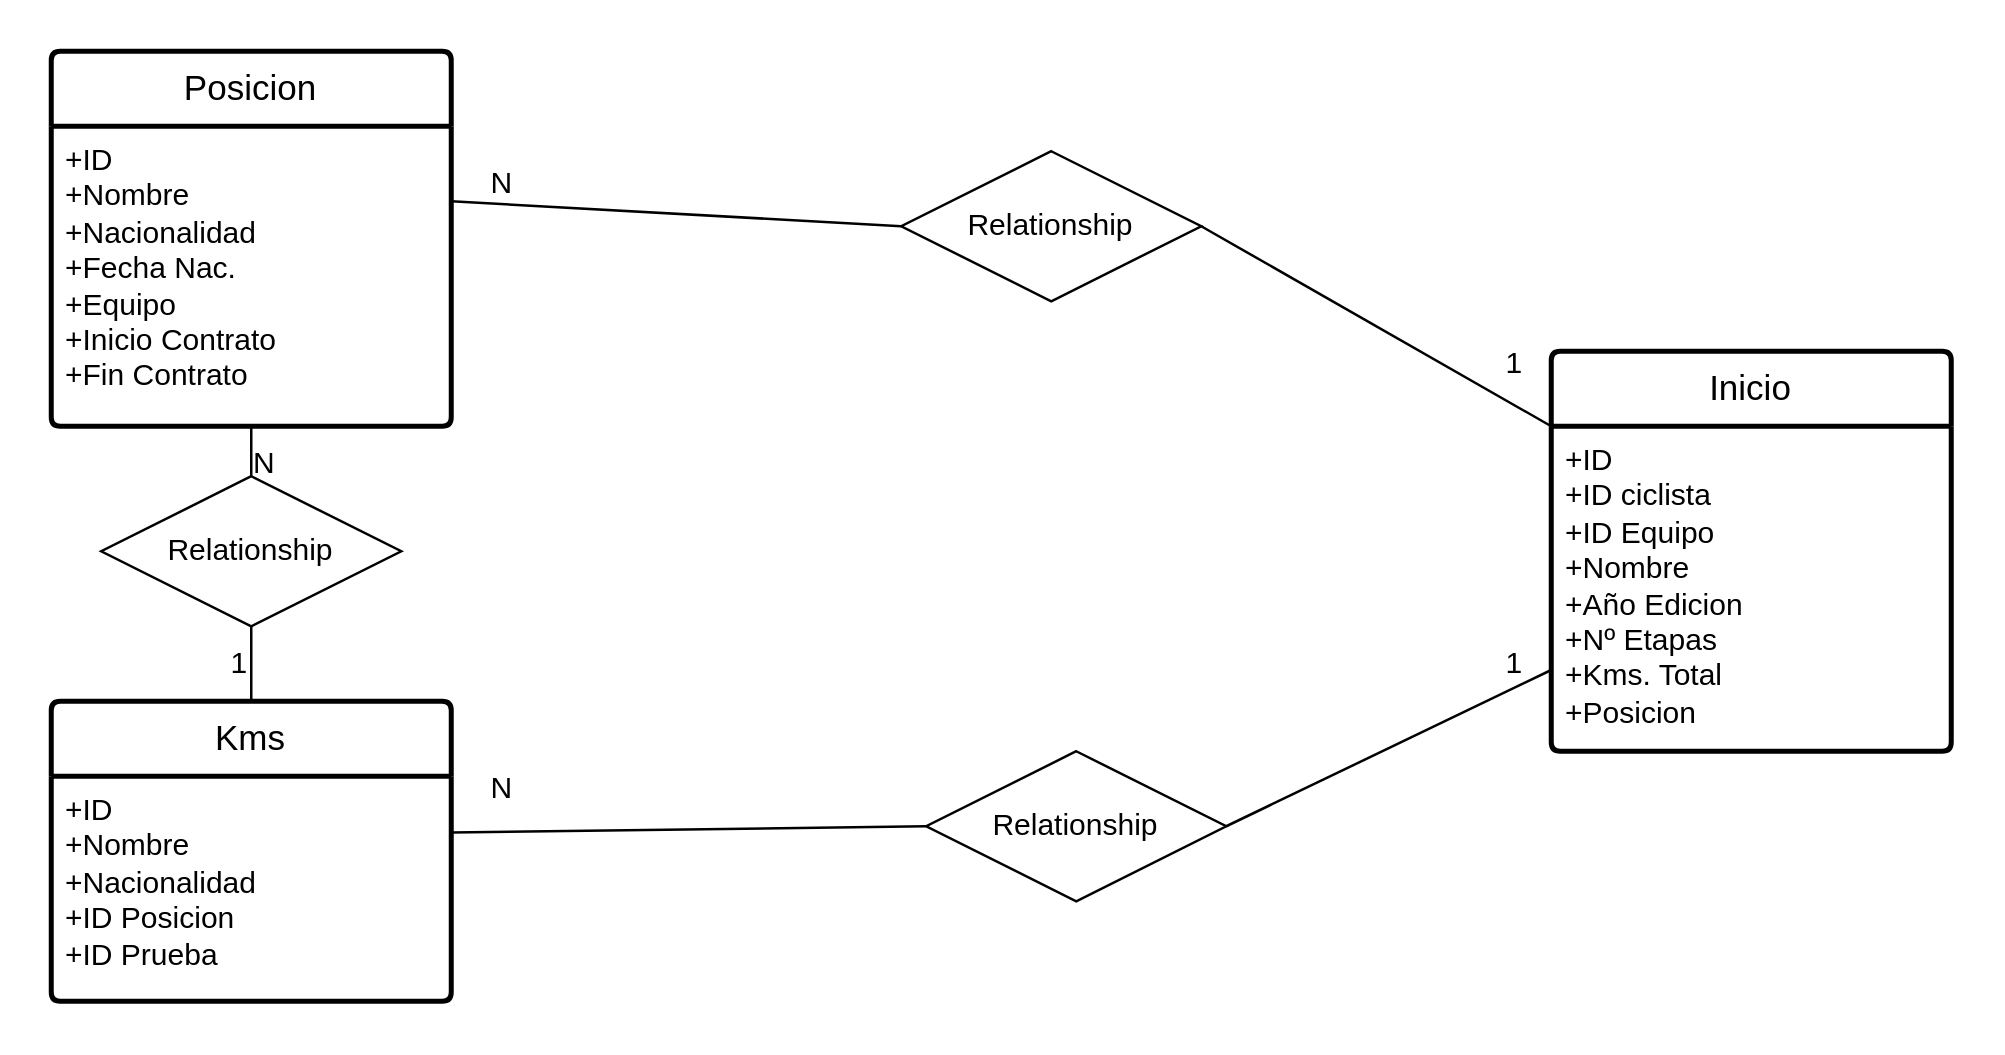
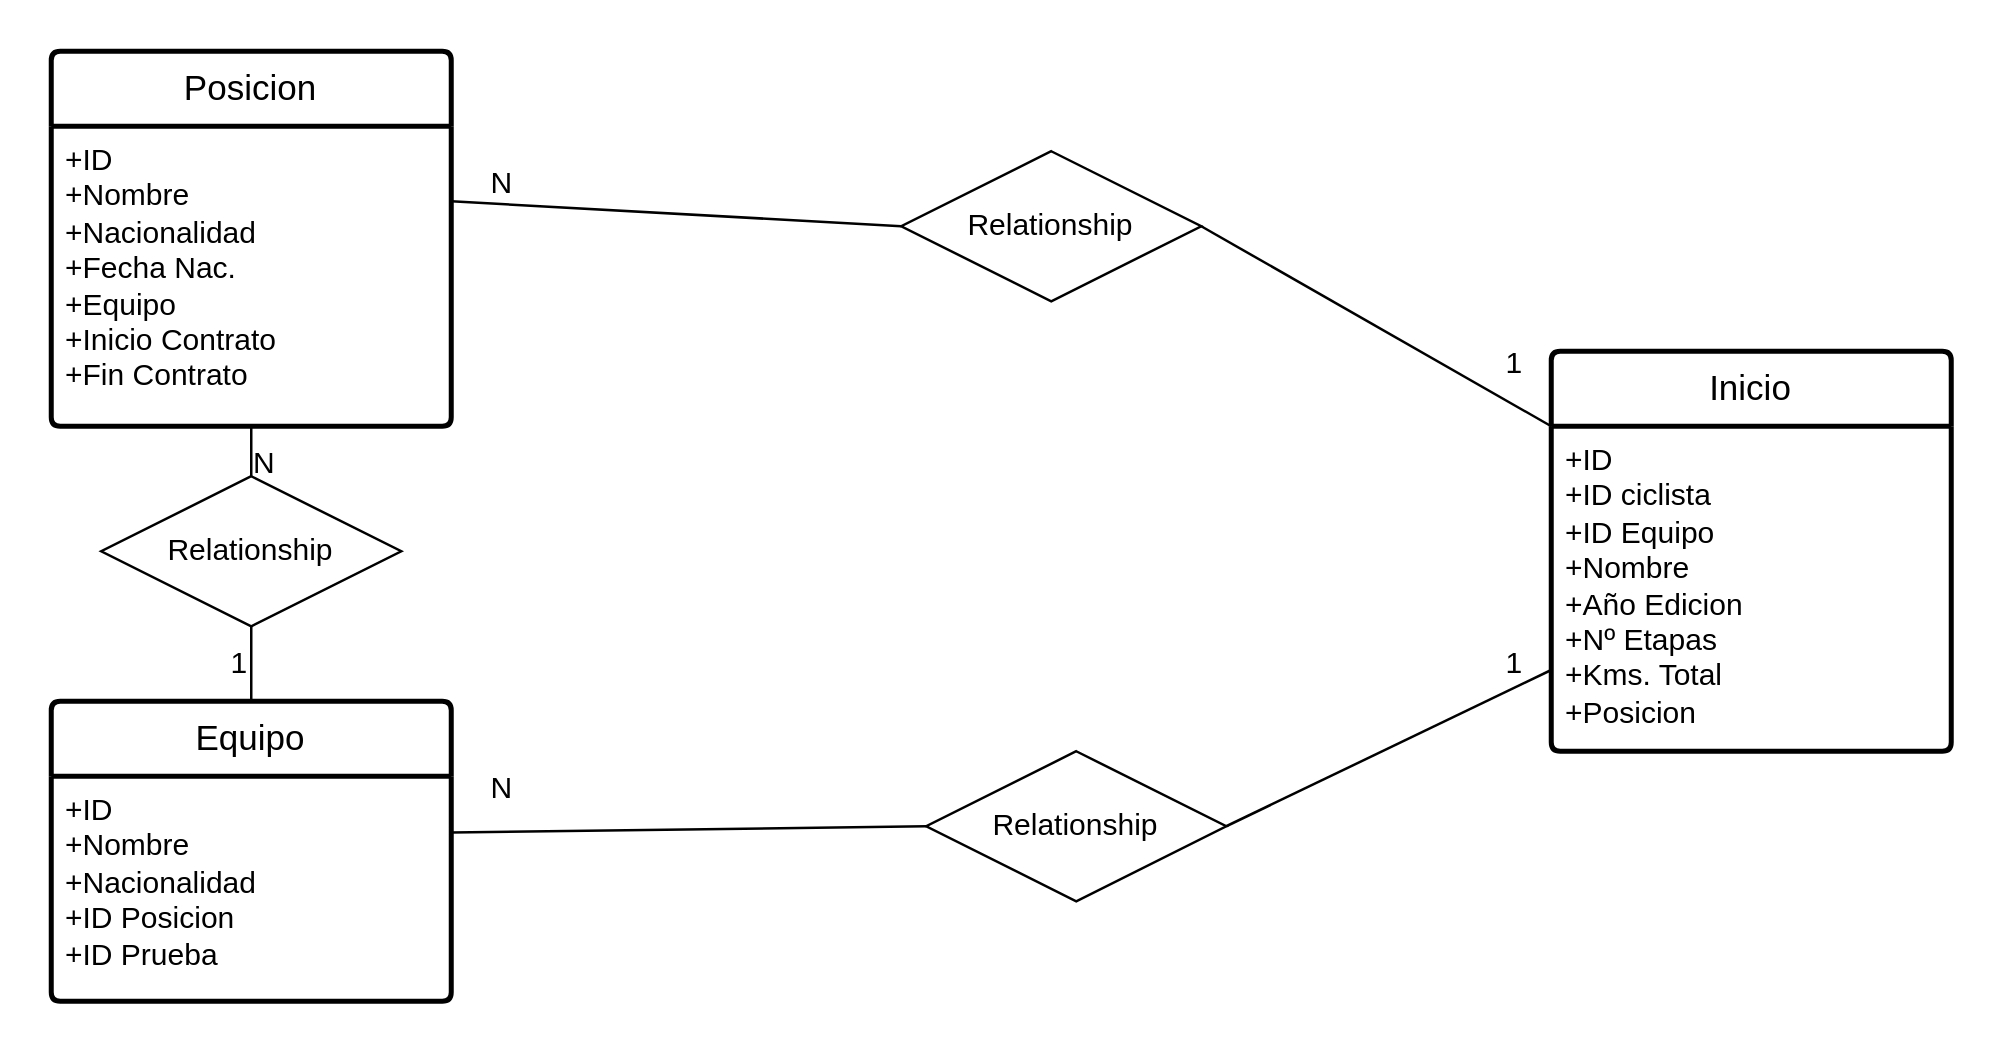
  <mxCell id="0" />
  <mxCell id="1" parent="0" />
  <mxCell id="2" value="Posicion" style="swimlane;childLayout=stackLayout;horizontal=1;startSize=30;horizontalStack=0;rounded=1;fontSize=14;fontStyle=0;strokeWidth=2;resizeParent=0;resizeLast=1;shadow=0;dashed=0;align=center;arcSize=4;whiteSpace=wrap;html=1;" parent="1" vertex="1"><mxGeometry x="20" y="20" width="160" height="150" as="geometry" /></mxCell>
  <mxCell id="3" value="+ID&lt;br&gt;+Nombre&lt;br&gt;+Nacionalidad&lt;div&gt;+Fecha Nac.&lt;/div&gt;&lt;div&gt;+Equipo&lt;/div&gt;&lt;div&gt;+Inicio Contrato&lt;/div&gt;&lt;div&gt;+Fin Contrato&lt;/div&gt;" style="align=left;strokeColor=none;fillColor=none;spacingLeft=4;spacingRight=4;fontSize=12;verticalAlign=top;resizable=0;rotatable=0;part=1;html=1;whiteSpace=wrap;" parent="2" vertex="1"><mxGeometry y="30" width="160" height="120" as="geometry" /></mxCell>
  <mxCell id="4" value="Inicio" style="swimlane;childLayout=stackLayout;horizontal=1;startSize=30;horizontalStack=0;rounded=1;fontSize=14;fontStyle=0;strokeWidth=2;resizeParent=0;resizeLast=1;shadow=0;dashed=0;align=center;arcSize=4;whiteSpace=wrap;html=1;" parent="1" vertex="1"><mxGeometry x="620" y="140" width="160" height="160" as="geometry" /></mxCell>
  <mxCell id="5" value="+ID&lt;div&gt;+ID ciclista&lt;br&gt;+ID Equipo&lt;br&gt;&lt;div&gt;+Nombre&lt;/div&gt;&lt;div&gt;+Año Edicion&lt;/div&gt;&lt;div&gt;+Nº Etapas&lt;/div&gt;&lt;div&gt;+Kms. Total&lt;/div&gt;&lt;div&gt;+Posicion&lt;/div&gt;&lt;/div&gt;" style="align=left;strokeColor=none;fillColor=none;spacingLeft=4;spacingRight=4;fontSize=12;verticalAlign=top;resizable=0;rotatable=0;part=1;html=1;whiteSpace=wrap;" parent="4" vertex="1"><mxGeometry y="30" width="160" height="130" as="geometry" /></mxCell>
- <mxCell id="6" value="Kms" style="swimlane;childLayout=stackLayout;horizontal=1;startSize=30;horizontalStack=0;rounded=1;fontSize=14;fontStyle=0;strokeWidth=2;resizeParent=0;resizeLast=1;shadow=0;dashed=0;align=center;arcSize=4;whiteSpace=wrap;html=1;" parent="1" vertex="1"><mxGeometry x="20" y="280" width="160" height="120" as="geometry" /></mxCell>
+ <mxCell id="6" value="Equipo" style="swimlane;childLayout=stackLayout;horizontal=1;startSize=30;horizontalStack=0;rounded=1;fontSize=14;fontStyle=0;strokeWidth=2;resizeParent=0;resizeLast=1;shadow=0;dashed=0;align=center;arcSize=4;whiteSpace=wrap;html=1;" parent="1" vertex="1"><mxGeometry x="20" y="280" width="160" height="120" as="geometry" /></mxCell>
  <mxCell id="7" value="+ID&lt;div&gt;+Nombre&lt;/div&gt;&lt;div&gt;+Nacionalidad&lt;/div&gt;&lt;div&gt;+ID Posicion&lt;/div&gt;&lt;div&gt;+ID Prueba&lt;/div&gt;&lt;div&gt;&lt;br&gt;&lt;/div&gt;" style="align=left;strokeColor=none;fillColor=none;spacingLeft=4;spacingRight=4;fontSize=12;verticalAlign=top;resizable=0;rotatable=0;part=1;html=1;whiteSpace=wrap;" parent="6" vertex="1"><mxGeometry y="30" width="160" height="90" as="geometry" /></mxCell>
  <mxCell id="8" value="Relationship" style="shape=rhombus;perimeter=rhombusPerimeter;whiteSpace=wrap;html=1;align=center;" parent="1" vertex="1"><mxGeometry x="370" y="300" width="120" height="60" as="geometry" /></mxCell>
  <mxCell id="9" value="Relationship" style="shape=rhombus;perimeter=rhombusPerimeter;whiteSpace=wrap;html=1;align=center;" parent="1" vertex="1"><mxGeometry x="360" y="60" width="120" height="60" as="geometry" /></mxCell>
  <mxCell id="10" value="Relationship" style="shape=rhombus;perimeter=rhombusPerimeter;whiteSpace=wrap;html=1;align=center;" parent="1" vertex="1"><mxGeometry x="40" y="190" width="120" height="60" as="geometry" /></mxCell>
  <mxCell id="11" value="" style="endArrow=none;html=1;rounded=0;entryX=0.5;entryY=1;entryDx=0;entryDy=0;exitX=0.5;exitY=0;exitDx=0;exitDy=0;" parent="1" source="10" target="3" edge="1"><mxGeometry width="50" height="50" relative="1" as="geometry"><mxPoint x="390" y="220" as="sourcePoint" /><mxPoint x="440" y="170" as="targetPoint" /></mxGeometry></mxCell>
  <mxCell id="12" value="" style="endArrow=none;html=1;rounded=0;entryX=0.5;entryY=1;entryDx=0;entryDy=0;exitX=0.5;exitY=0;exitDx=0;exitDy=0;" parent="1" source="6" target="10" edge="1"><mxGeometry width="50" height="50" relative="1" as="geometry"><mxPoint x="260" y="270" as="sourcePoint" /><mxPoint x="260" y="200" as="targetPoint" /></mxGeometry></mxCell>
  <mxCell id="13" value="" style="endArrow=none;html=1;rounded=0;entryX=0;entryY=0.5;entryDx=0;entryDy=0;exitX=1;exitY=0.25;exitDx=0;exitDy=0;" parent="1" source="7" target="8" edge="1"><mxGeometry width="50" height="50" relative="1" as="geometry"><mxPoint x="250" y="310" as="sourcePoint" /><mxPoint x="250" y="250" as="targetPoint" /></mxGeometry></mxCell>
  <mxCell id="14" value="" style="endArrow=none;html=1;rounded=0;entryX=0;entryY=0.75;entryDx=0;entryDy=0;exitX=1;exitY=0.5;exitDx=0;exitDy=0;" parent="1" source="8" target="5" edge="1"><mxGeometry width="50" height="50" relative="1" as="geometry"><mxPoint x="440" y="353" as="sourcePoint" /><mxPoint x="530" y="250" as="targetPoint" /></mxGeometry></mxCell>
  <mxCell id="15" value="" style="endArrow=none;html=1;rounded=0;entryX=0;entryY=0;entryDx=0;entryDy=0;exitX=1;exitY=0.5;exitDx=0;exitDy=0;" parent="1" source="9" target="5" edge="1"><mxGeometry width="50" height="50" relative="1" as="geometry"><mxPoint x="450" y="265" as="sourcePoint" /><mxPoint x="540" y="210" as="targetPoint" /></mxGeometry></mxCell>
  <mxCell id="16" value="" style="endArrow=none;html=1;rounded=0;entryX=0;entryY=0.5;entryDx=0;entryDy=0;exitX=1;exitY=0.25;exitDx=0;exitDy=0;" parent="1" source="3" target="9" edge="1"><mxGeometry width="50" height="50" relative="1" as="geometry"><mxPoint x="340" y="160" as="sourcePoint" /><mxPoint x="430" y="150" as="targetPoint" /></mxGeometry></mxCell>
  <mxCell id="17" value="N" style="text;html=1;align=center;verticalAlign=middle;resizable=0;points=[];autosize=1;strokeColor=none;fillColor=none;" parent="1" vertex="1"><mxGeometry x="185" y="58" width="30" height="30" as="geometry" /></mxCell>
  <mxCell id="18" value="N" style="text;html=1;align=center;verticalAlign=middle;resizable=0;points=[];autosize=1;strokeColor=none;fillColor=none;" parent="1" vertex="1"><mxGeometry x="185" y="300" width="30" height="30" as="geometry" /></mxCell>
  <mxCell id="19" value="N" style="text;html=1;align=center;verticalAlign=middle;resizable=0;points=[];autosize=1;strokeColor=none;fillColor=none;" parent="1" vertex="1"><mxGeometry x="90" y="170" width="30" height="30" as="geometry" /></mxCell>
  <mxCell id="20" value="1" style="text;html=1;align=center;verticalAlign=middle;resizable=0;points=[];autosize=1;strokeColor=none;fillColor=none;" parent="1" vertex="1"><mxGeometry x="80" y="250" width="30" height="30" as="geometry" /></mxCell>
  <mxCell id="21" value="1" style="text;html=1;align=center;verticalAlign=middle;resizable=0;points=[];autosize=1;strokeColor=none;fillColor=none;" parent="1" vertex="1"><mxGeometry x="590" y="250" width="30" height="30" as="geometry" /></mxCell>
  <mxCell id="22" value="1" style="text;html=1;align=center;verticalAlign=middle;resizable=0;points=[];autosize=1;strokeColor=none;fillColor=none;" parent="1" vertex="1"><mxGeometry x="590" y="130" width="30" height="30" as="geometry" /></mxCell>
